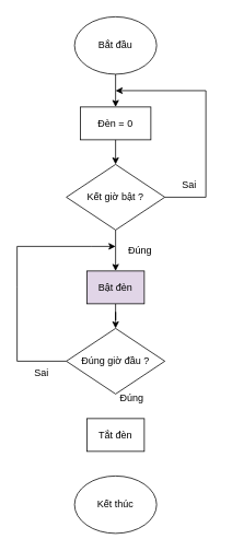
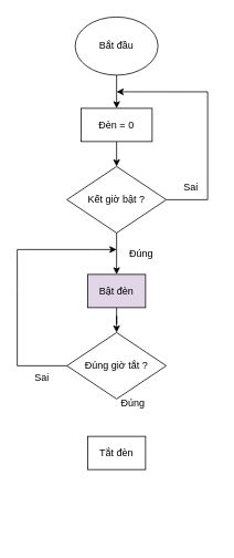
  <mxCell id="0" />
  <mxCell id="1" parent="0" />
  <mxCell id="2" value="" style="edgeStyle=orthogonalEdgeStyle;rounded=0;orthogonalLoop=1;jettySize=auto;html=1;" parent="1" source="3" target="18" edge="1"><mxGeometry relative="1" as="geometry" /></mxCell>
  <mxCell id="3" value="Bắt đầu" style="ellipse;whiteSpace=wrap;html=1;" parent="1" vertex="1"><mxGeometry x="90" y="20" width="100" height="70" as="geometry" /></mxCell>
  <mxCell id="4" style="edgeStyle=orthogonalEdgeStyle;rounded=0;orthogonalLoop=1;jettySize=auto;html=1;exitX=1;exitY=0.5;exitDx=0;exitDy=0;" parent="1" source="5" edge="1"><mxGeometry relative="1" as="geometry"><mxPoint x="140" y="110.07" as="targetPoint" /><mxPoint x="199.688" y="250.044" as="sourcePoint" /><Array as="points"><mxPoint x="250" y="240" /><mxPoint x="250" y="110" /></Array></mxGeometry></mxCell>
  <mxCell id="5" value="Kết giờ bật ?" style="rhombus;whiteSpace=wrap;html=1;" parent="1" vertex="1"><mxGeometry x="80" y="200" width="120" height="80" as="geometry" /></mxCell>
  <mxCell id="6" value="" style="endArrow=classic;html=1;rounded=0;exitX=0.5;exitY=1;exitDx=0;exitDy=0;" parent="1" source="5" edge="1"><mxGeometry width="50" height="50" relative="1" as="geometry"><mxPoint x="270" y="440" as="sourcePoint" /><mxPoint x="140" y="330" as="targetPoint" /></mxGeometry></mxCell>
  <mxCell id="7" value="Đúng" style="text;html=1;align=center;verticalAlign=middle;whiteSpace=wrap;rounded=0;" parent="1" vertex="1"><mxGeometry x="140" y="290" width="60" height="30" as="geometry" /></mxCell>
  <mxCell id="8" value="Sai" style="text;html=1;align=center;verticalAlign=middle;whiteSpace=wrap;rounded=0;" parent="1" vertex="1"><mxGeometry x="200" y="210" width="60" height="30" as="geometry" /></mxCell>
  <mxCell id="9" value="" style="edgeStyle=orthogonalEdgeStyle;rounded=0;orthogonalLoop=1;jettySize=auto;html=1;" edge="1" parent="1" source="10" target="11"><mxGeometry relative="1" as="geometry" /></mxCell>
  <mxCell id="10" value="Bật đèn" style="rounded=0;whiteSpace=wrap;html=1;fillColor=#e1d5e7;" parent="1" vertex="1"><mxGeometry x="105" y="330" width="70" height="40" as="geometry" /></mxCell>
- <mxCell id="11" value="Đúng giờ đầu ?" style="rhombus;whiteSpace=wrap;html=1;" parent="1" vertex="1"><mxGeometry x="80" y="400" width="120" height="80" as="geometry" /></mxCell>
+ <mxCell id="11" value="Đúng giờ tắt ?" style="rhombus;whiteSpace=wrap;html=1;" parent="1" vertex="1"><mxGeometry x="80" y="400" width="120" height="80" as="geometry" /></mxCell>
  <mxCell id="12" value="Sai" style="text;html=1;align=center;verticalAlign=middle;whiteSpace=wrap;rounded=0;" parent="1" vertex="1"><mxGeometry x="20" y="440" width="60" height="30" as="geometry" /></mxCell>
  <mxCell id="13" value="" style="endArrow=classic;html=1;rounded=0;exitX=0;exitY=0.5;exitDx=0;exitDy=0;" parent="1" source="11" edge="1"><mxGeometry width="50" height="50" relative="1" as="geometry"><mxPoint x="120" y="420" as="sourcePoint" /><mxPoint x="140" y="300" as="targetPoint" /><Array as="points"><mxPoint x="20" y="440" /><mxPoint x="20" y="350" /><mxPoint x="20" y="300" /><mxPoint x="110" y="300" /><mxPoint x="140" y="300" /></Array></mxGeometry></mxCell>
- <mxCell id="14" value="Tắt đèn" style="rounded=0;whiteSpace=wrap;html=1;" parent="1" vertex="1"><mxGeometry x="105" y="510" width="70" height="40" as="geometry" /></mxCell>
+ <mxCell id="14" value="Tắt đèn" style="rounded=0;whiteSpace=wrap;html=1;" parent="1" vertex="1"><mxGeometry x="105" y="525" width="70" height="40" as="geometry" /></mxCell>
  <mxCell id="15" value="Đúng" style="text;html=1;align=center;verticalAlign=middle;whiteSpace=wrap;rounded=0;" parent="1" vertex="1"><mxGeometry x="130" y="470" width="60" height="30" as="geometry" /></mxCell>
- <mxCell id="16" value="Kết thúc" style="ellipse;whiteSpace=wrap;html=1;" parent="1" vertex="1"><mxGeometry x="90" y="580" width="100" height="70" as="geometry" /></mxCell>
  <mxCell id="17" style="edgeStyle=orthogonalEdgeStyle;rounded=0;orthogonalLoop=1;jettySize=auto;html=1;exitX=0.5;exitY=1;exitDx=0;exitDy=0;entryX=0.5;entryY=0;entryDx=0;entryDy=0;" parent="1" source="18" target="5" edge="1"><mxGeometry relative="1" as="geometry" /></mxCell>
  <mxCell id="18" value="Đèn = 0" style="rounded=0;whiteSpace=wrap;html=1;" parent="1" vertex="1"><mxGeometry x="97" y="130" width="86" height="40" as="geometry" /></mxCell>
